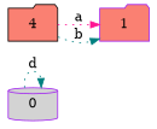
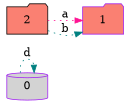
  digraph {
    fontname="DejaVu Serif"
    rankdir=LR
    node [color=purple fillcolor=salmon fontname="DejaVu Serif" isAccepting=false isError=false isInitial=false shape=folder style=filled]
    edge [color=teal fontname="DejaVu Serif" style=dotted]
    n1 [fillcolor=lightgrey isAccepting=true label=0 shape=cylinder]
    n2 [label=1]
-   n3 [color=black isInitial=true label=4]
+   n3 [color=black isInitial=true label=2]
    n1 -> n1 [label=d letter=d]
    n3 -> n2 [color=deeppink label=a letter=a]
    n3 -> n2 [label=b letter=b]
  }
